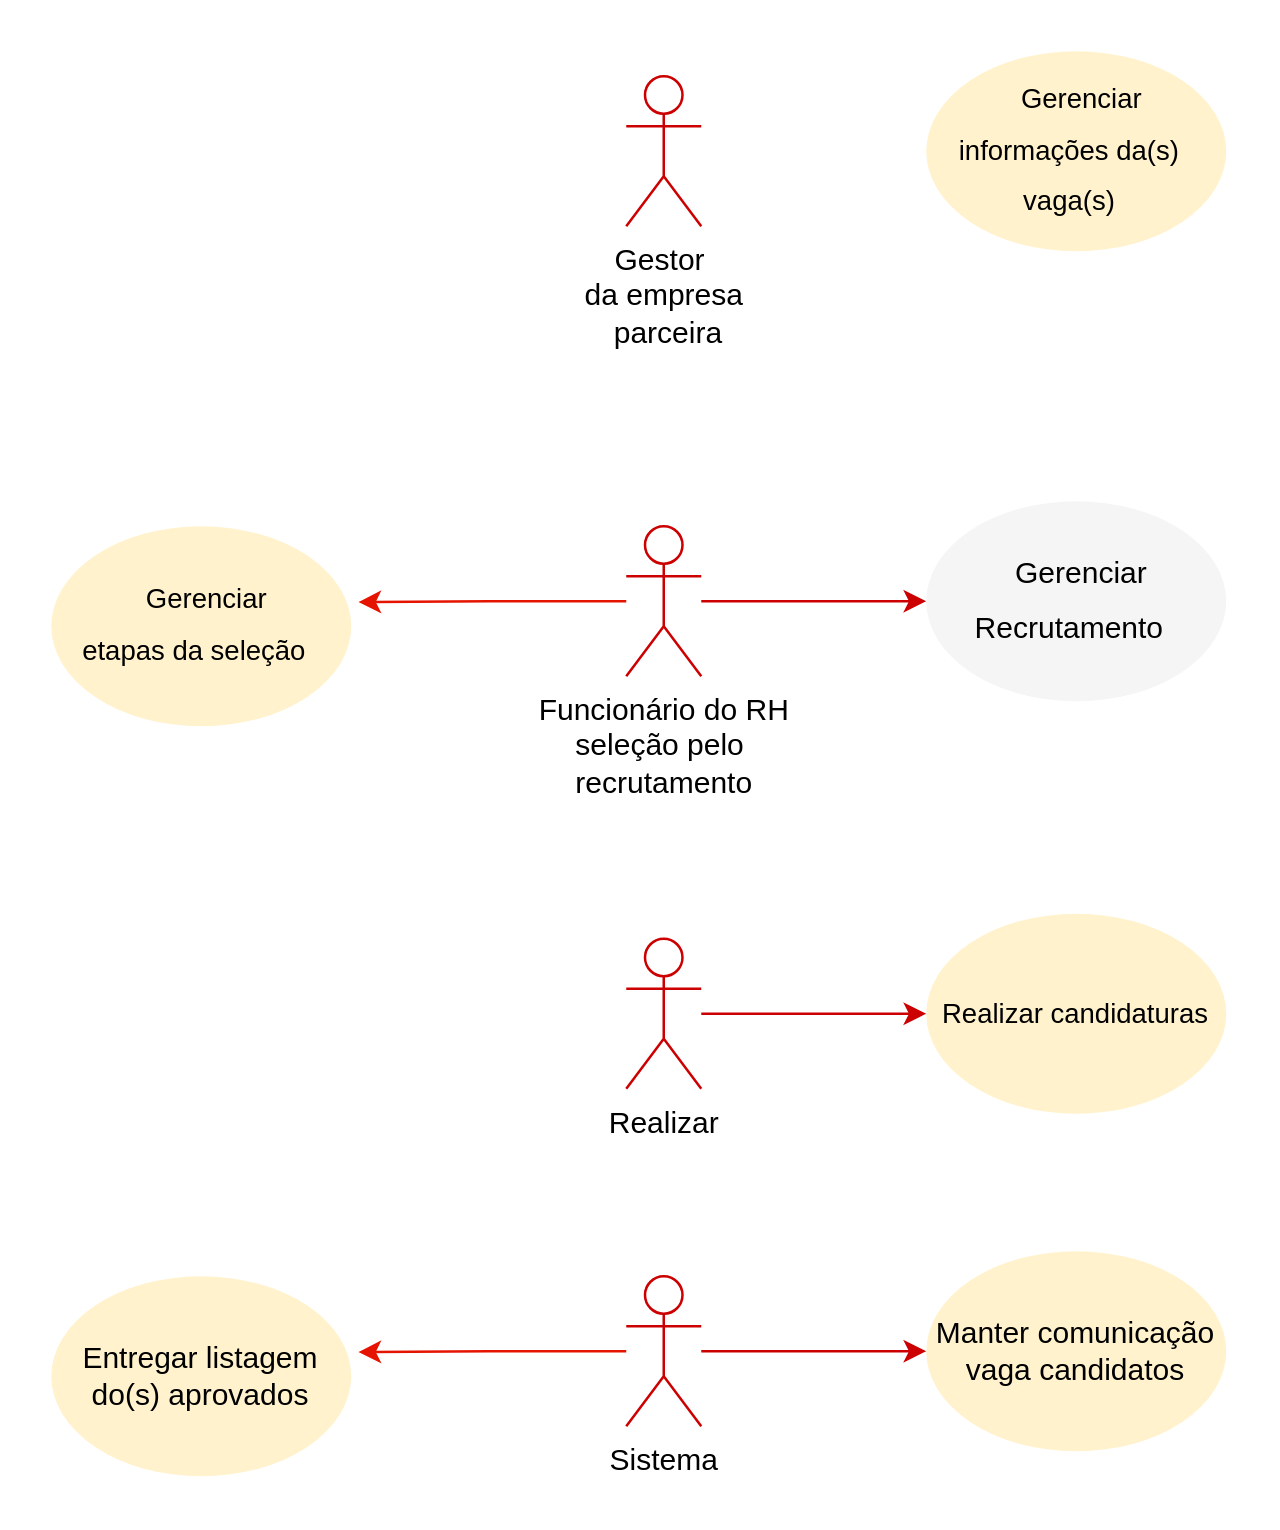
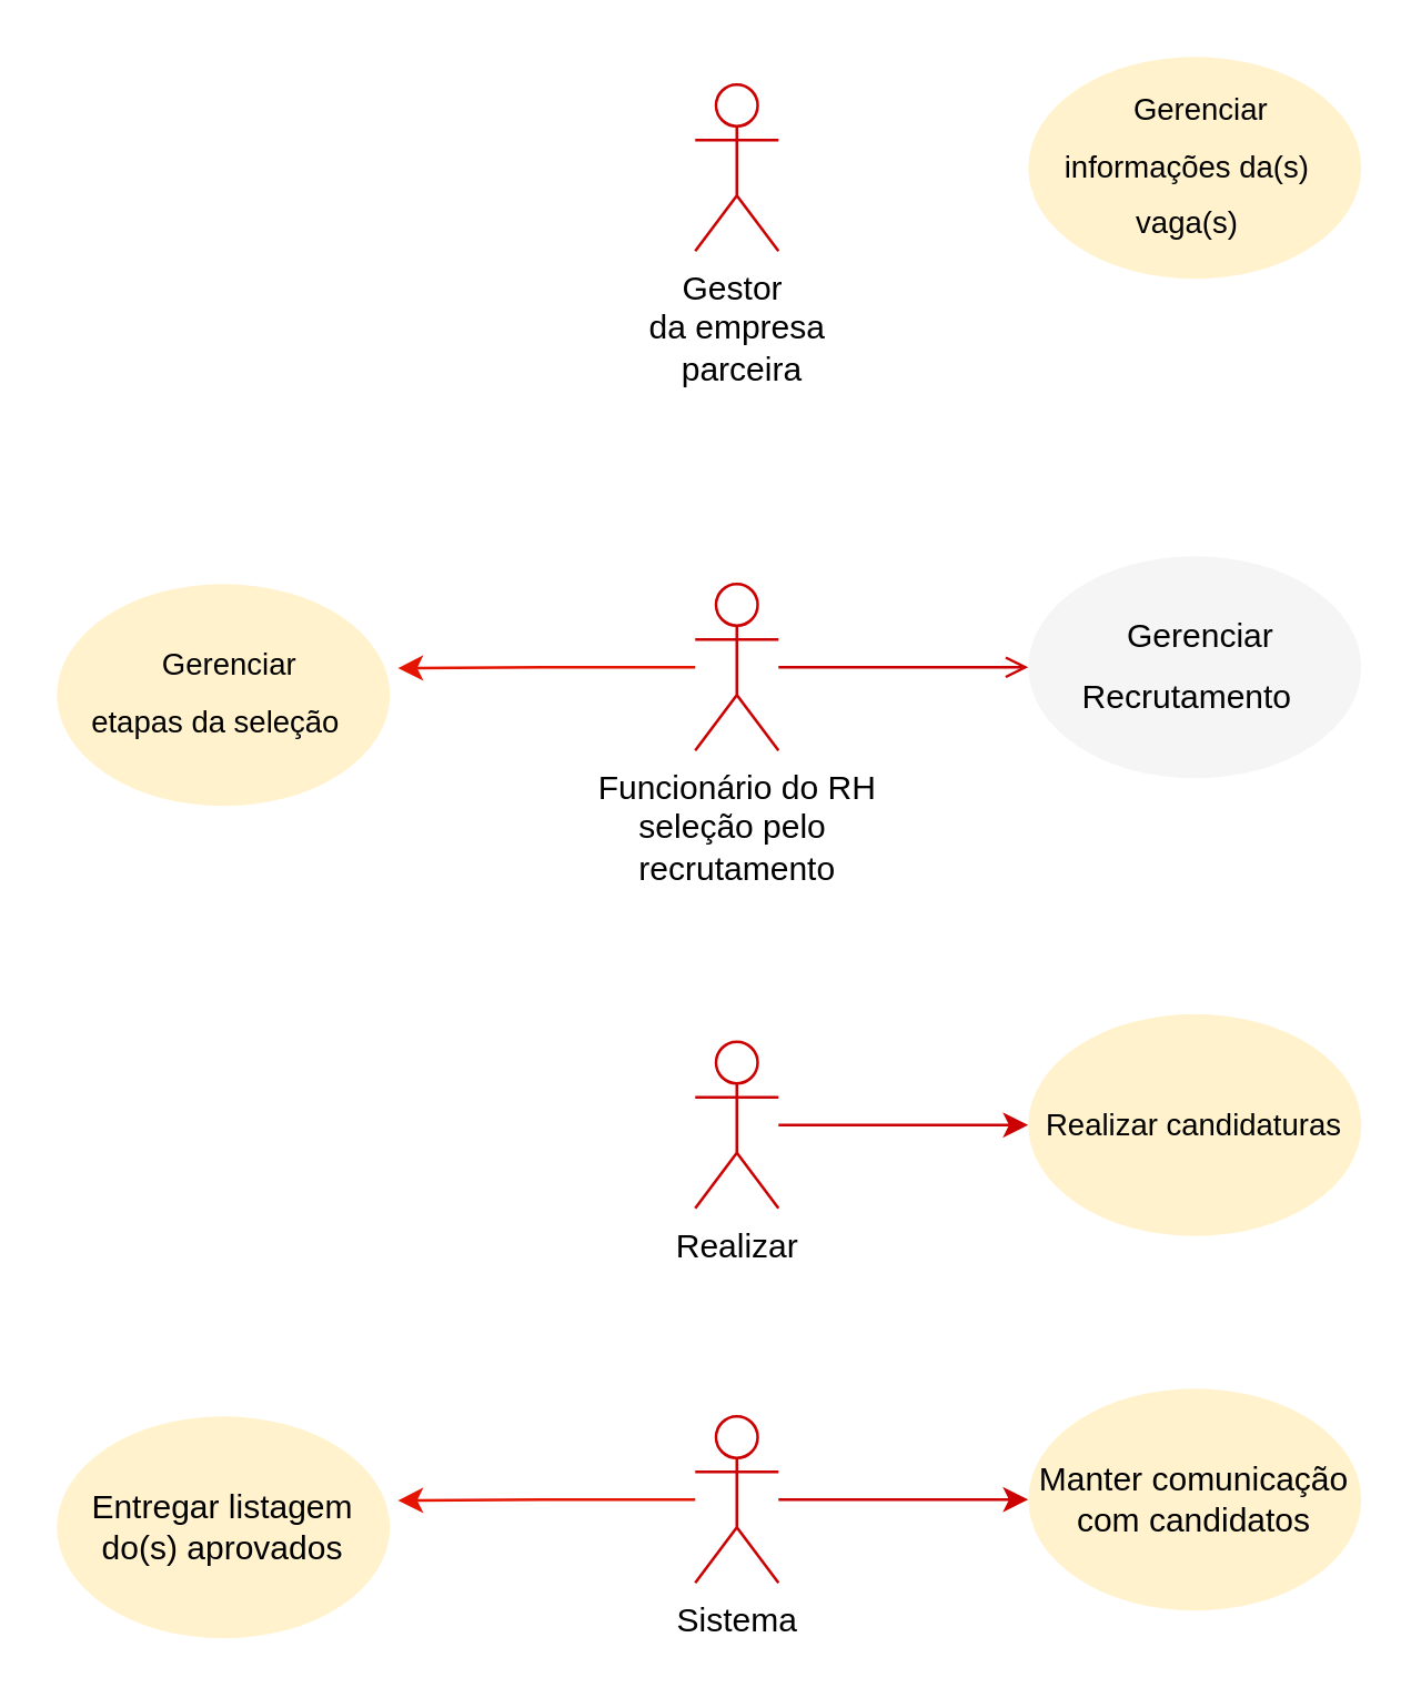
  <mxCell id="0" />
  <mxCell id="1" parent="0" />
  <mxCell id="2" value="&lt;div&gt;Gestor&amp;nbsp;&lt;/div&gt;&lt;div&gt;da empresa&lt;/div&gt;&lt;div&gt;&amp;nbsp;parceira &lt;/div&gt;" style="shape=umlActor;verticalLabelPosition=bottom;verticalAlign=top;html=1;outlineConnect=0;strokeColor=#cc0000;" vertex="1" parent="1"><mxGeometry x="250" y="30" width="30" height="60" as="geometry" /></mxCell>
  <mxCell id="3" value="&lt;p id=&quot;docs-internal-guid-ceda90df-7fff-f432-a03d-20735eeac977&quot; style=&quot;line-height: 1.8; margin-left: 6.062pt; margin-top: 0pt; margin-bottom: 0pt; font-size: 11px;&quot; dir=&quot;ltr&quot;&gt;&lt;font style=&quot;font-size: 11px;&quot;&gt;&lt;span style=&quot;font-family: Arial, sans-serif; color: rgb(0, 0, 0); background-color: transparent; font-weight: 400; font-style: normal; font-variant: normal; text-decoration: none; vertical-align: baseline; white-space: pre-wrap;&quot;&gt;Gerenciar&amp;nbsp;&lt;/span&gt;&lt;/font&gt;&lt;/p&gt;&lt;p style=&quot;line-height: 1.8; margin: 0.487pt 10.109pt 0pt 6.401pt; text-indent: -0.08pt; padding: 0pt 0pt 0pt 0.08pt; font-size: 11px;&quot; dir=&quot;ltr&quot;&gt;&lt;font style=&quot;font-size: 11px;&quot;&gt;&lt;span style=&quot;font-family: Arial, sans-serif; color: rgb(0, 0, 0); background-color: transparent; font-weight: 400; font-style: normal; font-variant: normal; text-decoration: none; vertical-align: baseline; white-space: pre-wrap;&quot;&gt;informações da(s) vaga(s)&lt;/span&gt;&lt;/font&gt;&lt;/p&gt;" style="ellipse;whiteSpace=wrap;html=1;strokeColor=none;fillColor=#fff2cc;" vertex="1" parent="1"><mxGeometry x="370" y="20" width="120" height="80" as="geometry" /></mxCell>
- <mxCell id="4" style="edgeStyle=orthogonalEdgeStyle;rounded=0;orthogonalLoop=1;jettySize=auto;html=1;strokeColor=#cc0000;" edge="1" parent="1" source="5" target="6"><mxGeometry relative="1" as="geometry"><mxPoint x="360" y="240" as="targetPoint" /></mxGeometry></mxCell>
+ <mxCell id="4" style="edgeStyle=orthogonalEdgeStyle;rounded=0;orthogonalLoop=1;jettySize=auto;html=1;strokeColor=#cc0000;endArrow=open;" edge="1" parent="1" source="5" target="6"><mxGeometry relative="1" as="geometry"><mxPoint x="360" y="240" as="targetPoint" /></mxGeometry></mxCell>
  <mxCell id="5" value="&lt;div&gt;Funcionário do RH&lt;/div&gt;&lt;div&gt;seleção pelo&amp;nbsp;&lt;/div&gt;&lt;div&gt;recrutamento&lt;br&gt;&lt;/div&gt;" style="shape=umlActor;verticalLabelPosition=bottom;verticalAlign=top;html=1;outlineConnect=0;strokeColor=#cc0000;" vertex="1" parent="1"><mxGeometry x="250" y="210" width="30" height="60" as="geometry" /></mxCell>
  <mxCell id="6" value="&lt;p id=&quot;docs-internal-guid-d9f13d88-7fff-5a66-5e90-7eae00799e70&quot; style=&quot;line-height: 1.8; margin-left: 6.062pt; margin-top: 0pt; margin-bottom: 0pt;&quot; dir=&quot;ltr&quot;&gt;&lt;font style=&quot;font-size: 12px;&quot;&gt;&lt;span style=&quot;font-family: Arial, sans-serif; color: rgb(0, 0, 0); background-color: transparent; font-weight: 400; font-style: normal; font-variant: normal; text-decoration: none; vertical-align: baseline; white-space: pre-wrap;&quot;&gt;Gerenciar&amp;nbsp;&lt;/span&gt;&lt;/font&gt;&lt;/p&gt;&lt;p style=&quot;line-height: 1.8; margin: 0.487pt 10.109pt 0pt 6.401pt; text-indent: -0.08pt; padding: 0pt 0pt 0pt 0.08pt;&quot; dir=&quot;ltr&quot;&gt;&lt;font style=&quot;font-size: 12px;&quot;&gt;&lt;span style=&quot;font-family: Arial, sans-serif; color: rgb(0, 0, 0); background-color: transparent; font-weight: 400; font-style: normal; font-variant: normal; text-decoration: none; vertical-align: baseline; white-space: pre-wrap;&quot;&gt;Recrutamento&lt;/span&gt;&lt;/font&gt;&lt;/p&gt;" style="ellipse;whiteSpace=wrap;html=1;strokeColor=none;fillColor=#f5f5f5;" vertex="1" parent="1"><mxGeometry x="370" y="200" width="120" height="80" as="geometry" /></mxCell>
  <mxCell id="7" value="&lt;p id=&quot;docs-internal-guid-ceda90df-7fff-f432-a03d-20735eeac977&quot; style=&quot;line-height: 1.8; margin-left: 6.062pt; margin-top: 0pt; margin-bottom: 0pt; font-size: 11px;&quot; dir=&quot;ltr&quot;&gt;&lt;font style=&quot;font-size: 11px;&quot;&gt;&lt;span style=&quot;font-family: Arial, sans-serif; color: rgb(0, 0, 0); background-color: transparent; font-weight: 400; font-style: normal; font-variant: normal; text-decoration: none; vertical-align: baseline; white-space: pre-wrap;&quot;&gt;Gerenciar&amp;nbsp;&lt;/span&gt;&lt;/font&gt;&lt;/p&gt;&lt;p style=&quot;line-height: 1.8; margin: 0.487pt 10.109pt 0pt 6.401pt; text-indent: -0.08pt; padding: 0pt 0pt 0pt 0.08pt; font-size: 11px;&quot; dir=&quot;ltr&quot;&gt;&lt;font style=&quot;font-size: 11px;&quot;&gt;&lt;span style=&quot;font-family: Arial, sans-serif; color: rgb(0, 0, 0); background-color: transparent; font-weight: 400; font-style: normal; font-variant: normal; text-decoration: none; vertical-align: baseline; white-space: pre-wrap;&quot;&gt;etapas da seleção&lt;/span&gt;&lt;/font&gt;&lt;/p&gt;" style="ellipse;whiteSpace=wrap;html=1;strokeColor=none;fillColor=#fff2cc;" vertex="1" parent="1"><mxGeometry x="20" y="210" width="120" height="80" as="geometry" /></mxCell>
  <mxCell id="8" style="edgeStyle=orthogonalEdgeStyle;rounded=0;orthogonalLoop=1;jettySize=auto;html=1;entryX=1.024;entryY=0.379;entryDx=0;entryDy=0;entryPerimeter=0;strokeColor=#e51400;" edge="1" parent="1" source="5" target="7"><mxGeometry relative="1" as="geometry" /></mxCell>
  <mxCell id="9" style="edgeStyle=orthogonalEdgeStyle;rounded=0;orthogonalLoop=1;jettySize=auto;html=1;strokeColor=#cc0000;" edge="1" parent="1" source="10" target="11"><mxGeometry relative="1" as="geometry"><mxPoint x="400" y="405" as="targetPoint" /></mxGeometry></mxCell>
  <mxCell id="10" value="Realizar" style="shape=umlActor;verticalLabelPosition=bottom;verticalAlign=top;html=1;outlineConnect=0;strokeColor=#cc0000;" vertex="1" parent="1"><mxGeometry x="250" y="375" width="30" height="60" as="geometry" /></mxCell>
  <mxCell id="11" value="&lt;font style=&quot;font-size: 11px;&quot;&gt;Realizar candidaturas&lt;/font&gt;" style="ellipse;whiteSpace=wrap;html=1;strokeColor=none;fillColor=#fff2cc;" vertex="1" parent="1"><mxGeometry x="370" y="365" width="120" height="80" as="geometry" /></mxCell>
  <mxCell id="12" style="edgeStyle=orthogonalEdgeStyle;rounded=0;orthogonalLoop=1;jettySize=auto;html=1;strokeColor=#cc0000;" edge="1" parent="1" source="13" target="14"><mxGeometry relative="1" as="geometry"><mxPoint x="360" y="540" as="targetPoint" /></mxGeometry></mxCell>
  <mxCell id="13" value="Sistema" style="shape=umlActor;verticalLabelPosition=bottom;verticalAlign=top;html=1;outlineConnect=0;strokeColor=#cc0000;" vertex="1" parent="1"><mxGeometry x="250" y="510" width="30" height="60" as="geometry" /></mxCell>
- <mxCell id="14" value="Manter comunicação vaga candidatos" style="ellipse;whiteSpace=wrap;html=1;strokeColor=none;fillColor=#fff2cc;" vertex="1" parent="1"><mxGeometry x="370" y="500" width="120" height="80" as="geometry" /></mxCell>
+ <mxCell id="14" value="Manter comunicação com candidatos" style="ellipse;whiteSpace=wrap;html=1;strokeColor=none;fillColor=#fff2cc;" vertex="1" parent="1"><mxGeometry x="370" y="500" width="120" height="80" as="geometry" /></mxCell>
  <mxCell id="15" value="&lt;span id=&quot;docs-internal-guid-d0d73422-7fff-e1cd-9274-e5b8117ae348&quot; style=&quot;font-family: Arial, sans-serif; color: rgb(0, 0, 0); background-color: transparent; font-weight: 400; font-style: normal; font-variant: normal; text-decoration: none; vertical-align: baseline; white-space: pre-wrap;&quot;&gt;Entregar listagem do(s) aprovados&lt;/span&gt;" style="ellipse;whiteSpace=wrap;html=1;strokeColor=none;fillColor=#fff2cc;" vertex="1" parent="1"><mxGeometry x="20" y="510" width="120" height="80" as="geometry" /></mxCell>
  <mxCell id="16" style="edgeStyle=orthogonalEdgeStyle;rounded=0;orthogonalLoop=1;jettySize=auto;html=1;entryX=1.024;entryY=0.379;entryDx=0;entryDy=0;entryPerimeter=0;strokeColor=#e51400;" edge="1" parent="1" source="13" target="15"><mxGeometry relative="1" as="geometry" /></mxCell>
